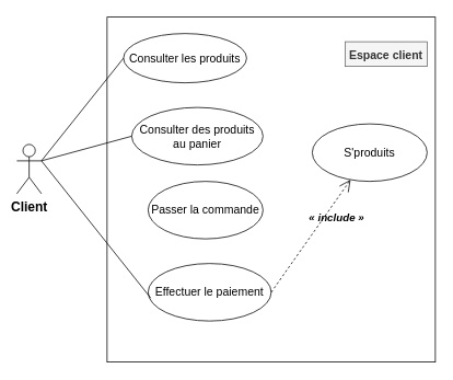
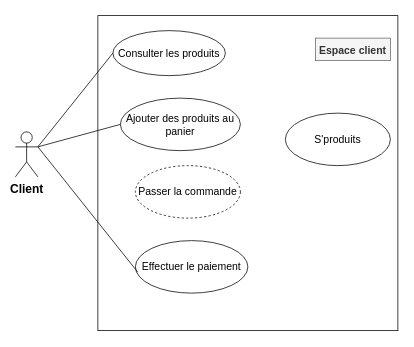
  <mxCell id="0" />
  <mxCell id="1" parent="0" />
  <mxCell id="2" value="" style="html=1;" vertex="1" parent="1"><mxGeometry x="130" y="20" width="400" height="420" as="geometry" /></mxCell>
  <mxCell id="3" value="Espace client" style="text;align=center;fontStyle=1;verticalAlign=middle;spacingLeft=3;spacingRight=3;strokeColor=#666666;rotatable=0;points=[[0,0.5],[1,0.5]];portConstraint=eastwest;fontSize=14;fillColor=#f5f5f5;fontColor=#333333;" vertex="1" parent="1"><mxGeometry x="420" y="50" width="100" height="30" as="geometry" /></mxCell>
  <mxCell id="4" value="Consulter les produits" style="ellipse;whiteSpace=wrap;html=1;fontSize=14;" vertex="1" parent="1"><mxGeometry x="150" y="40" width="150" height="60" as="geometry" /></mxCell>
- <mxCell id="5" value="Passer la commande" style="ellipse;whiteSpace=wrap;html=1;fontSize=14;" vertex="1" parent="1"><mxGeometry x="180" y="220" width="140" height="70" as="geometry" /></mxCell>
+ <mxCell id="5" value="Passer la commande" style="ellipse;whiteSpace=wrap;html=1;fontSize=14;dashed=1;" vertex="1" parent="1"><mxGeometry x="180" y="220" width="140" height="70" as="geometry" /></mxCell>
  <mxCell id="6" value="Effectuer le paiement" style="ellipse;whiteSpace=wrap;html=1;fontSize=14;" vertex="1" parent="1"><mxGeometry x="180" y="320" width="150" height="70" as="geometry" /></mxCell>
  <mxCell id="7" value="S'produits" style="ellipse;whiteSpace=wrap;html=1;fontSize=14;" vertex="1" parent="1"><mxGeometry x="380" y="150" width="140" height="70" as="geometry" /></mxCell>
  <mxCell id="8" value="&lt;b&gt;&lt;font style=&quot;font-size: 16px&quot;&gt;Client&lt;/font&gt;&lt;/b&gt;" style="shape=umlActor;verticalLabelPosition=bottom;verticalAlign=top;html=1;fontSize=14;" vertex="1" parent="1"><mxGeometry x="20" y="175" width="30" height="60" as="geometry" /></mxCell>
  <mxCell id="9" value="" style="endArrow=none;html=1;fontSize=14;exitX=1;exitY=0.333;exitDx=0;exitDy=0;exitPerimeter=0;entryX=0;entryY=0.5;entryDx=0;entryDy=0;" edge="1" parent="1" source="8" target="4"><mxGeometry relative="1" as="geometry"><mxPoint x="50" y="200" as="sourcePoint" /><mxPoint x="210" y="200" as="targetPoint" /></mxGeometry></mxCell>
  <mxCell id="10" value="" style="endArrow=none;html=1;fontSize=14;exitX=1;exitY=0.333;exitDx=0;exitDy=0;exitPerimeter=0;entryX=0.021;entryY=0.6;entryDx=0;entryDy=0;entryPerimeter=0;" edge="1" parent="1" source="8" target="6"><mxGeometry relative="1" as="geometry"><mxPoint x="60" y="190" as="sourcePoint" /><mxPoint x="228.95" y="240" as="targetPoint" /></mxGeometry></mxCell>
- <mxCell id="11" value="" style="endArrow=open;endFill=1;endSize=12;html=1;fontSize=14;exitX=1;exitY=0.5;exitDx=0;exitDy=0;dashed=1;" edge="1" parent="1" source="6" target="7"><mxGeometry width="160" relative="1" as="geometry"><mxPoint x="210" y="310" as="sourcePoint" /><mxPoint x="370" y="310" as="targetPoint" /></mxGeometry></mxCell>
- <mxCell id="12" value="« include »" style="text;align=center;fontStyle=3;verticalAlign=middle;spacingLeft=3;spacingRight=3;strokeColor=none;rotatable=0;points=[[0,0.5],[1,0.5]];portConstraint=eastwest;fontSize=13;" vertex="1" parent="1"><mxGeometry x="370" y="250" width="80" height="26" as="geometry" /></mxCell>
- <mxCell id="13" value="Consulter des produits au panier" style="ellipse;whiteSpace=wrap;html=1;fontSize=14;" vertex="1" parent="1"><mxGeometry x="160" y="130" width="160" height="70" as="geometry" /></mxCell>
+ <mxCell id="13" value="Ajouter des produits au panier" style="ellipse;whiteSpace=wrap;html=1;fontSize=14;" vertex="1" parent="1"><mxGeometry x="160" y="130" width="160" height="70" as="geometry" /></mxCell>
  <mxCell id="14" value="" style="endArrow=none;html=1;fontSize=14;exitX=1;exitY=0.333;exitDx=0;exitDy=0;exitPerimeter=0;entryX=0;entryY=0.5;entryDx=0;entryDy=0;" edge="1" parent="1" source="8" target="13"><mxGeometry relative="1" as="geometry"><mxPoint x="60" y="190" as="sourcePoint" /><mxPoint x="198.95" y="147" as="targetPoint" /></mxGeometry></mxCell>
